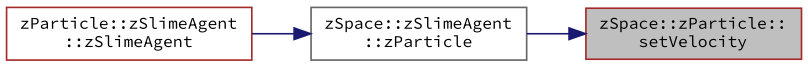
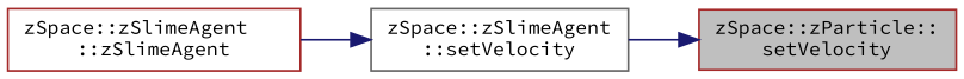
  digraph {
    fontname="Source Code Pro"
    rankdir=RL
    node [color=brown fillcolor=white fontname="Source Code Pro" fontsize=10 shape=record style=filled]
    edge [color=midnightblue dir=back fontname="Source Code Pro" fontsize=10 labelfontname=Helvetica labelfontsize=10 style=solid]
    n1 [fillcolor=grey75 fontcolor=black height=0.2 label="zSpace::zParticle::\lsetVelocity" width=0.4]
-   n2 [color=gray40 height=0.2 label="zSpace::zSlimeAgent\l::zParticle" width=0.4]
-   n3 [height=0.2 label="zParticle::zSlimeAgent\l::zSlimeAgent" width=0.4]
+   n2 [color=gray40 height=0.2 label="zSpace::zSlimeAgent\l::setVelocity" width=0.4]
+   n3 [height=0.2 label="zSpace::zSlimeAgent\l::zSlimeAgent" width=0.4]
    n1 -> n2
    n2 -> n3
  }
